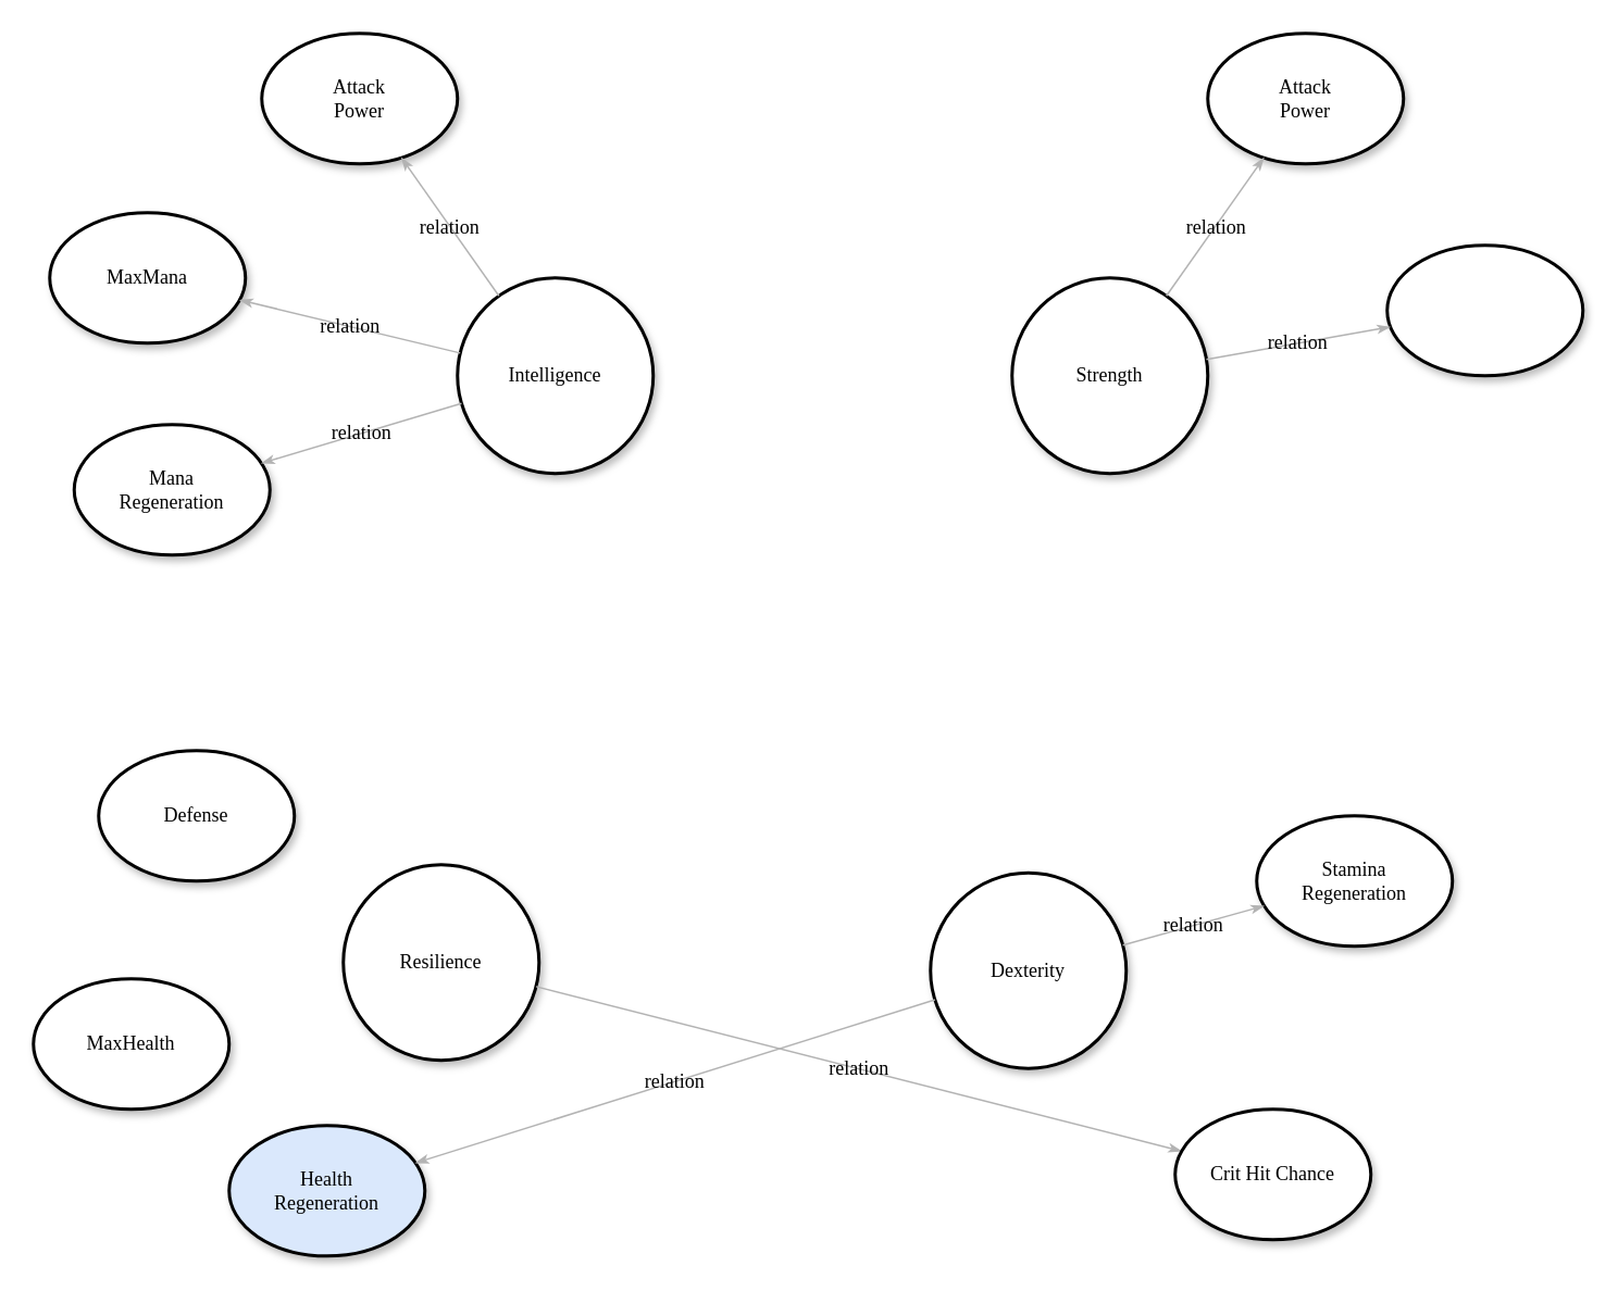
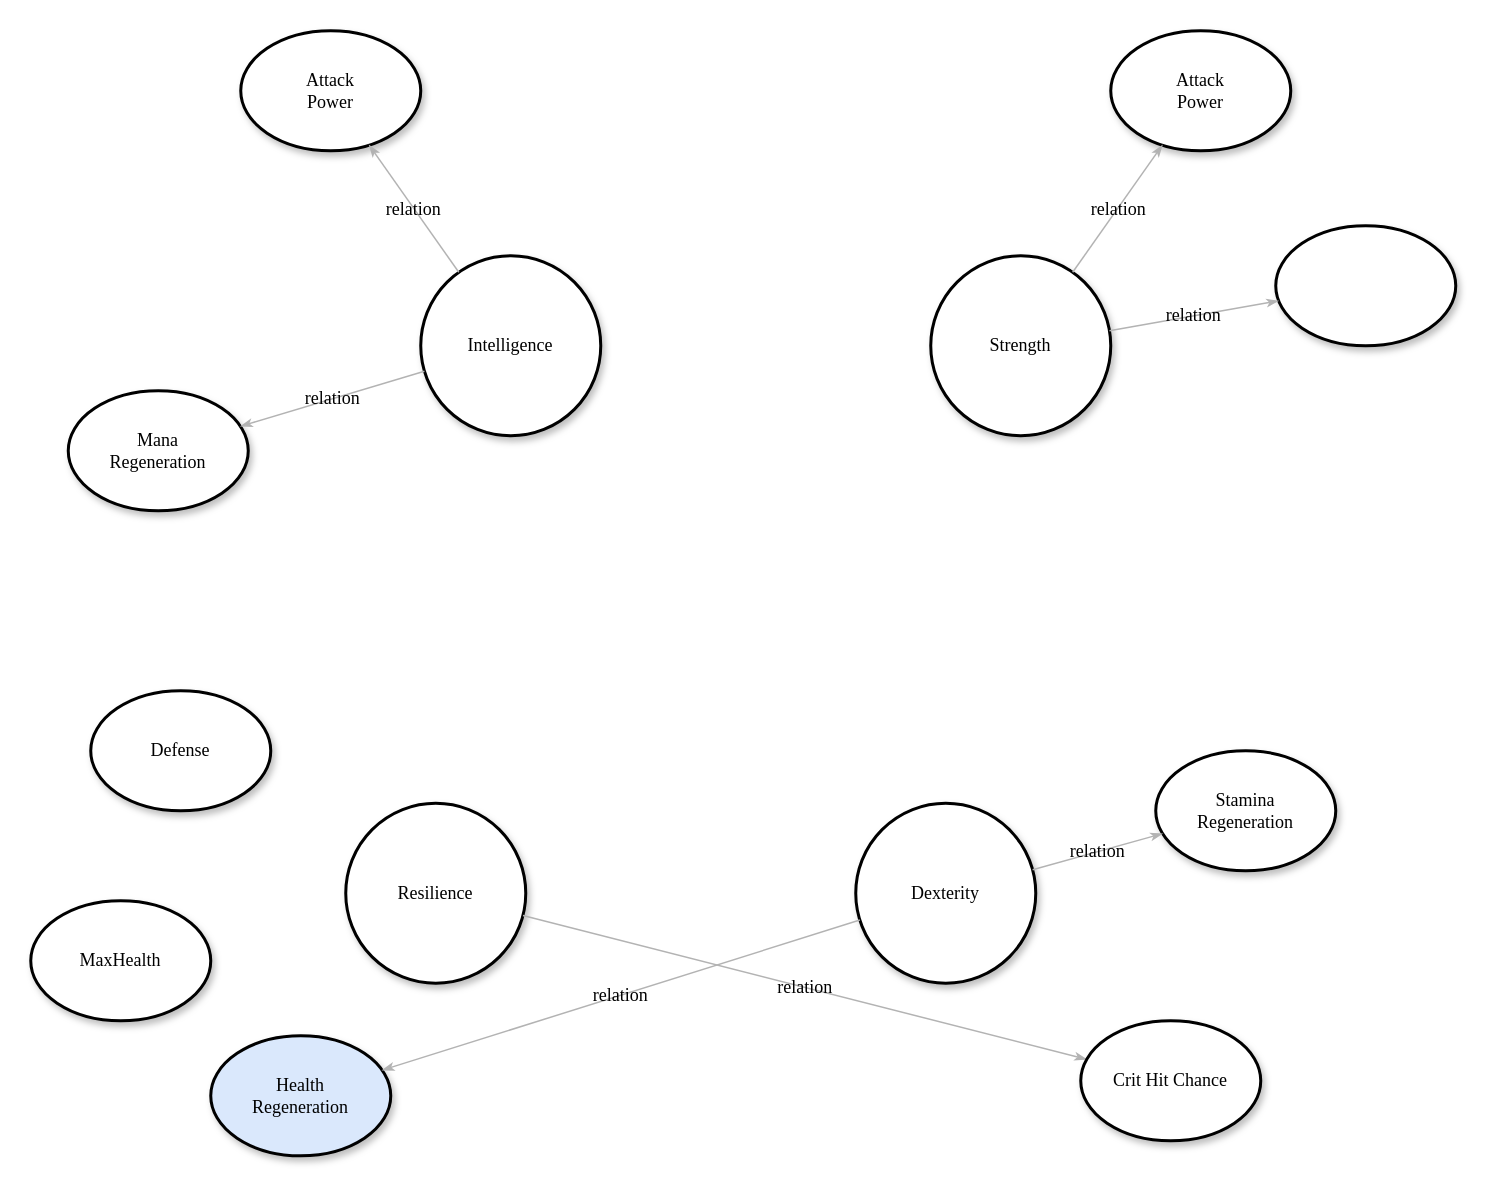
  <mxCell id="0" />
  <mxCell id="1" parent="0" />
  <mxCell id="2" value="Attack&lt;div&gt;Power&lt;/div&gt;" style="ellipse;whiteSpace=wrap;html=1;rounded=1;shadow=1;comic=0;labelBackgroundColor=none;strokeWidth=2;fontFamily=Verdana;fontSize=12;align=center;" parent="1" vertex="1"><mxGeometry x="740" y="20" width="120" height="80" as="geometry" /></mxCell>
  <mxCell id="3" value="Strength" style="ellipse;whiteSpace=wrap;html=1;rounded=1;shadow=1;comic=0;labelBackgroundColor=none;strokeWidth=2;fontFamily=Verdana;fontSize=12;align=center;" parent="1" vertex="1"><mxGeometry x="620" y="170" width="120" height="120" as="geometry" /></mxCell>
  <mxCell id="4" value="relation" style="edgeStyle=none;rounded=1;html=1;labelBackgroundColor=none;startArrow=none;startFill=0;startSize=5;endArrow=classicThin;endFill=1;endSize=5;jettySize=auto;orthogonalLoop=1;strokeColor=#B3B3B3;strokeWidth=1;fontFamily=Verdana;fontSize=12" parent="1" source="3" target="2" edge="1"><mxGeometry relative="1" as="geometry" /></mxCell>
  <mxCell id="5" value="MaxHealth" style="ellipse;whiteSpace=wrap;html=1;rounded=1;shadow=1;comic=0;labelBackgroundColor=none;strokeWidth=2;fontFamily=Verdana;fontSize=12;align=center;" vertex="1" parent="1"><mxGeometry x="20" y="600" width="120" height="80" as="geometry" /></mxCell>
  <mxCell id="6" value="Attack&lt;div&gt;Power&lt;/div&gt;" style="ellipse;whiteSpace=wrap;html=1;rounded=1;shadow=1;comic=0;labelBackgroundColor=none;strokeWidth=2;fontFamily=Verdana;fontSize=12;align=center;" vertex="1" parent="1"><mxGeometry x="160" y="20" width="120" height="80" as="geometry" /></mxCell>
  <mxCell id="7" value="Intelligence" style="ellipse;whiteSpace=wrap;html=1;rounded=1;shadow=1;comic=0;labelBackgroundColor=none;strokeWidth=2;fontFamily=Verdana;fontSize=12;align=center;" vertex="1" parent="1"><mxGeometry x="280" y="170" width="120" height="120" as="geometry" /></mxCell>
  <mxCell id="8" value="relation" style="edgeStyle=none;rounded=1;html=1;labelBackgroundColor=none;startArrow=none;startFill=0;startSize=5;endArrow=classicThin;endFill=1;endSize=5;jettySize=auto;orthogonalLoop=1;strokeColor=#B3B3B3;strokeWidth=1;fontFamily=Verdana;fontSize=12" edge="1" parent="1" source="7" target="6"><mxGeometry relative="1" as="geometry" /></mxCell>
- <mxCell id="9" value="MaxMana" style="ellipse;whiteSpace=wrap;html=1;rounded=1;shadow=1;comic=0;labelBackgroundColor=none;strokeWidth=2;fontFamily=Verdana;fontSize=12;align=center;" vertex="1" parent="1"><mxGeometry x="30" y="130" width="120" height="80" as="geometry" /></mxCell>
- <mxCell id="10" value="relation" style="edgeStyle=none;rounded=1;html=1;labelBackgroundColor=none;startArrow=none;startFill=0;startSize=5;endArrow=classicThin;endFill=1;endSize=5;jettySize=auto;orthogonalLoop=1;strokeColor=#B3B3B3;strokeWidth=1;fontFamily=Verdana;fontSize=12;" edge="1" parent="1" source="7" target="9"><mxGeometry relative="1" as="geometry"><mxPoint x="390" y="160" as="sourcePoint" /></mxGeometry></mxCell>
  <mxCell id="11" value="Defense" style="ellipse;whiteSpace=wrap;html=1;rounded=1;shadow=1;comic=0;labelBackgroundColor=none;strokeWidth=2;fontFamily=Verdana;fontSize=12;align=center;" vertex="1" parent="1"><mxGeometry x="60" y="460" width="120" height="80" as="geometry" /></mxCell>
- <mxCell id="12" value="Resilience" style="ellipse;whiteSpace=wrap;html=1;rounded=1;shadow=1;comic=0;labelBackgroundColor=none;strokeWidth=2;fontFamily=Verdana;fontSize=12;align=center;" vertex="1" parent="1"><mxGeometry x="210" y="530" width="120" height="120" as="geometry" /></mxCell>
+ <mxCell id="12" value="Resilience" style="ellipse;whiteSpace=wrap;html=1;rounded=1;shadow=1;comic=0;labelBackgroundColor=none;strokeWidth=2;fontFamily=Verdana;fontSize=12;align=center;" vertex="1" parent="1"><mxGeometry x="230" y="535" width="120" height="120" as="geometry" /></mxCell>
  <mxCell id="13" value="Health&lt;div&gt;Regeneration&lt;/div&gt;" style="ellipse;whiteSpace=wrap;html=1;rounded=1;shadow=1;comic=0;labelBackgroundColor=none;strokeWidth=2;fontFamily=Verdana;fontSize=12;align=center;fillColor=#dae8fc;" vertex="1" parent="1"><mxGeometry x="140" y="690" width="120" height="80" as="geometry" /></mxCell>
  <mxCell id="14" value="relation" style="edgeStyle=none;rounded=1;html=1;labelBackgroundColor=none;startArrow=none;startFill=0;startSize=5;endArrow=classicThin;endFill=1;endSize=5;jettySize=auto;orthogonalLoop=1;strokeColor=#B3B3B3;strokeWidth=1;fontFamily=Verdana;fontSize=12;" edge="1" parent="1" source="12" target="18"><mxGeometry relative="1" as="geometry"><mxPoint x="360" y="595" as="sourcePoint" /></mxGeometry></mxCell>
  <mxCell id="15" value="Stamina&lt;div&gt;Regeneration&lt;/div&gt;" style="ellipse;whiteSpace=wrap;html=1;rounded=1;shadow=1;comic=0;labelBackgroundColor=none;strokeWidth=2;fontFamily=Verdana;fontSize=12;align=center;" vertex="1" parent="1"><mxGeometry x="770" y="500" width="120" height="80" as="geometry" /></mxCell>
  <mxCell id="16" value="Dexterity" style="ellipse;whiteSpace=wrap;html=1;rounded=1;shadow=1;comic=0;labelBackgroundColor=none;strokeWidth=2;fontFamily=Verdana;fontSize=12;align=center;" vertex="1" parent="1"><mxGeometry x="570" y="535" width="120" height="120" as="geometry" /></mxCell>
  <mxCell id="17" value="relation" style="edgeStyle=none;rounded=1;html=1;labelBackgroundColor=none;startArrow=none;startFill=0;startSize=5;endArrow=classicThin;endFill=1;endSize=5;jettySize=auto;orthogonalLoop=1;strokeColor=#B3B3B3;strokeWidth=1;fontFamily=Verdana;fontSize=12" edge="1" parent="1" source="16" target="15"><mxGeometry relative="1" as="geometry" /></mxCell>
  <mxCell id="18" value="Crit Hit Chance" style="ellipse;whiteSpace=wrap;html=1;rounded=1;shadow=1;comic=0;labelBackgroundColor=none;strokeWidth=2;fontFamily=Verdana;fontSize=12;align=center;" vertex="1" parent="1"><mxGeometry x="720" y="680" width="120" height="80" as="geometry" /></mxCell>
  <mxCell id="19" value="relation" style="edgeStyle=none;rounded=1;html=1;labelBackgroundColor=none;startArrow=none;startFill=0;startSize=5;endArrow=classicThin;endFill=1;endSize=5;jettySize=auto;orthogonalLoop=1;strokeColor=#B3B3B3;strokeWidth=1;fontFamily=Verdana;fontSize=12;" edge="1" parent="1" source="16" target="13"><mxGeometry relative="1" as="geometry"><mxPoint x="810" y="695" as="sourcePoint" /></mxGeometry></mxCell>
  <mxCell id="20" value="Mana&lt;div&gt;Regeneration&lt;/div&gt;" style="ellipse;whiteSpace=wrap;html=1;rounded=1;shadow=1;comic=0;labelBackgroundColor=none;strokeWidth=2;fontFamily=Verdana;fontSize=12;align=center;" vertex="1" parent="1"><mxGeometry x="45" y="260" width="120" height="80" as="geometry" /></mxCell>
  <mxCell id="21" value="relation" style="edgeStyle=none;rounded=1;html=1;labelBackgroundColor=none;startArrow=none;startFill=0;startSize=5;endArrow=classicThin;endFill=1;endSize=5;jettySize=auto;orthogonalLoop=1;strokeColor=#B3B3B3;strokeWidth=1;fontFamily=Verdana;fontSize=12;" edge="1" parent="1" target="20" source="7"><mxGeometry relative="1" as="geometry"><mxPoint x="250" y="190" as="sourcePoint" /><mxPoint x="210" y="230" as="targetPoint" /></mxGeometry></mxCell>
  <mxCell id="22" value="" style="ellipse;whiteSpace=wrap;html=1;rounded=1;shadow=1;comic=0;labelBackgroundColor=none;strokeWidth=2;fontFamily=Verdana;fontSize=12;align=center;" vertex="1" parent="1"><mxGeometry x="850" y="150" width="120" height="80" as="geometry" /></mxCell>
  <mxCell id="23" value="relation" style="edgeStyle=none;rounded=1;html=1;labelBackgroundColor=none;startArrow=none;startFill=0;startSize=5;endArrow=classicThin;endFill=1;endSize=5;jettySize=auto;orthogonalLoop=1;strokeColor=#B3B3B3;strokeWidth=1;fontFamily=Verdana;fontSize=12;" edge="1" parent="1" target="22" source="3"><mxGeometry relative="1" as="geometry"><mxPoint x="731" y="312" as="sourcePoint" /></mxGeometry></mxCell>
